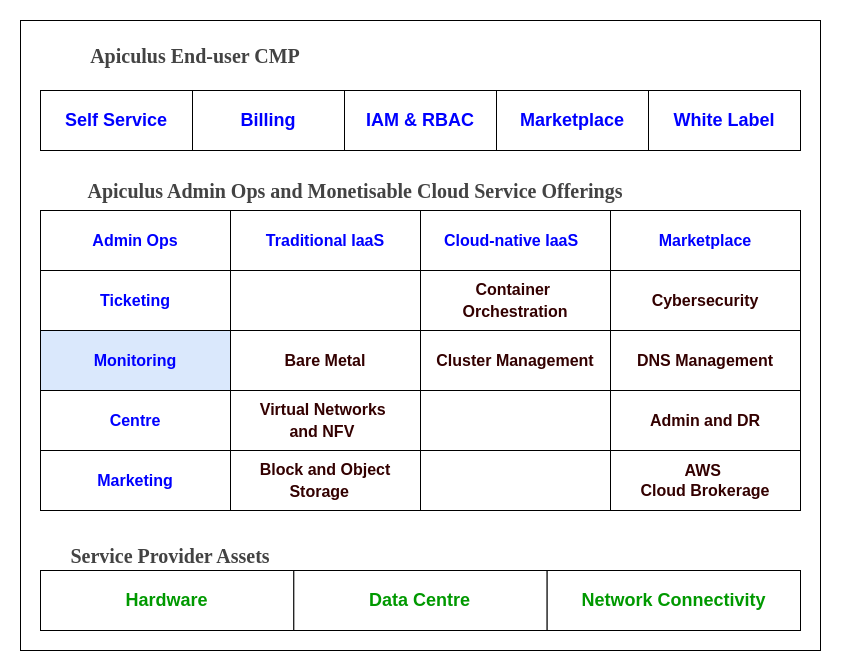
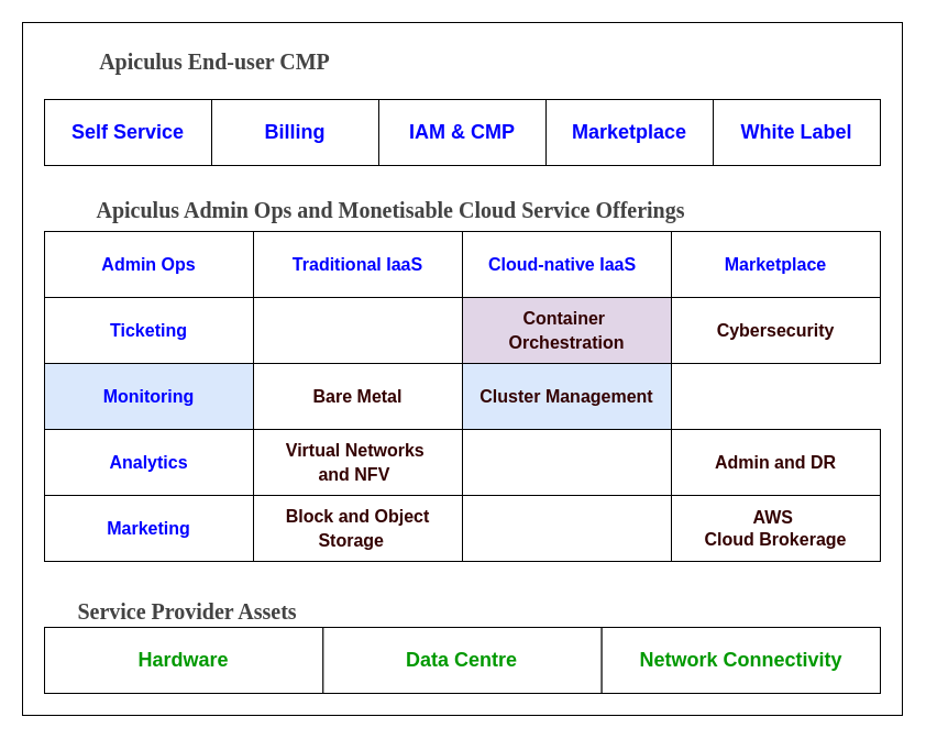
  <mxCell id="0" />
  <mxCell id="1" parent="0" />
  <mxCell id="2" value="" style="group" vertex="1" connectable="0" parent="1"><mxGeometry x="20" y="20" width="800" height="630" as="geometry" /></mxCell>
  <mxCell id="3" value="" style="rounded=0;whiteSpace=wrap;html=1;" parent="2" vertex="1"><mxGeometry width="800" height="630" as="geometry" /></mxCell>
  <mxCell id="4" value="&lt;p style=&quot;box-sizing: border-box; margin-top: 0px; color: rgb(47, 57, 65); text-align: left; background-color: rgb(255, 255, 255); font-size: 20px;&quot;&gt;&lt;span style=&quot;box-sizing: border-box;&quot;&gt;&lt;span style=&quot;box-sizing: border-box; color: rgb(67, 67, 67);&quot;&gt;&lt;font face=&quot;Tahoma&quot; style=&quot;font-size: 20px;&quot;&gt;Apiculus End-user CMP&lt;/font&gt;&lt;/span&gt;&lt;/span&gt;&lt;/p&gt;&lt;div style=&quot;box-sizing: border-box; color: rgb(47, 57, 65); font-family: &amp;quot;Lucida Grande&amp;quot;, &amp;quot;Lucida Sans&amp;quot;, &amp;quot;Lucida Sans Unicode&amp;quot;, sans-serif; font-size: 15px; text-align: left; background-color: rgb(255, 255, 255);&quot;&gt;&lt;/div&gt;" style="text;html=1;align=center;verticalAlign=middle;whiteSpace=wrap;rounded=0;fontStyle=1" parent="2" vertex="1"><mxGeometry x="40" y="35" width="270" height="20" as="geometry" /></mxCell>
  <mxCell id="5" value="&lt;p style=&quot;box-sizing: border-box; margin-top: 0px; text-align: left; background-color: rgb(255, 255, 255); font-size: 20px;&quot;&gt;&lt;font face=&quot;Tahoma&quot; style=&quot;font-size: 20px;&quot; color=&quot;#434343&quot;&gt;Apiculus Admin Ops and Monetisable Cloud Service Offerings&lt;/font&gt;&lt;/p&gt;&lt;div style=&quot;box-sizing: border-box; color: rgb(47, 57, 65); font-family: &amp;quot;Lucida Grande&amp;quot;, &amp;quot;Lucida Sans&amp;quot;, &amp;quot;Lucida Sans Unicode&amp;quot;, sans-serif; font-size: 15px; text-align: left; background-color: rgb(255, 255, 255);&quot;&gt;&lt;/div&gt;" style="text;html=1;align=center;verticalAlign=middle;whiteSpace=wrap;rounded=0;fontStyle=1" parent="2" vertex="1"><mxGeometry x="20" y="170" width="630" height="20" as="geometry" /></mxCell>
  <mxCell id="6" value="" style="group;fontStyle=2" parent="2" vertex="1" connectable="0"><mxGeometry x="20" y="70" width="760" height="60" as="geometry" /></mxCell>
  <mxCell id="7" value="&lt;font color=&quot;#0000ff&quot; style=&quot;font-size: 18px;&quot;&gt;&lt;b&gt;Self Service&lt;/b&gt;&lt;/font&gt;" style="rounded=0;whiteSpace=wrap;html=1;fontStyle=0" parent="6" vertex="1"><mxGeometry width="152" height="60" as="geometry" /></mxCell>
  <mxCell id="8" value="&lt;font style=&quot;font-size: 18px;&quot;&gt;Billing&lt;/font&gt;" style="rounded=0;whiteSpace=wrap;html=1;fontStyle=1;fontColor=#0000FF;fontSize=18;" parent="6" vertex="1"><mxGeometry x="152" width="152" height="60" as="geometry" /></mxCell>
- <mxCell id="9" value="&lt;font style=&quot;font-size: 18px;&quot;&gt;IAM &amp;amp; RBAC&lt;/font&gt;" style="rounded=0;whiteSpace=wrap;html=1;fontStyle=1;fontSize=18;fontColor=#0000FF;" parent="6" vertex="1"><mxGeometry x="304" width="152" height="60" as="geometry" /></mxCell>
+ <mxCell id="9" value="&lt;font style=&quot;font-size: 18px;&quot;&gt;IAM &amp;amp; CMP&lt;/font&gt;" style="rounded=0;whiteSpace=wrap;html=1;fontStyle=1;fontSize=18;fontColor=#0000FF;" parent="6" vertex="1"><mxGeometry x="304" width="152" height="60" as="geometry" /></mxCell>
  <mxCell id="10" value="&lt;b&gt;&lt;span&gt;&lt;font color=&quot;#0000ff&quot; style=&quot;font-size: 18px;&quot;&gt;Marketplace&lt;/font&gt;&lt;/span&gt;&lt;/b&gt;" style="rounded=0;whiteSpace=wrap;html=1;fontStyle=0" parent="6" vertex="1"><mxGeometry x="456.0" width="152" height="60" as="geometry" /></mxCell>
  <mxCell id="11" value="&lt;b&gt;&lt;span&gt;&lt;font style=&quot;font-size: 18px;&quot; color=&quot;#0000ff&quot;&gt;White Label&lt;/font&gt;&lt;/span&gt;&lt;/b&gt;" style="rounded=0;whiteSpace=wrap;html=1;fontStyle=0" parent="6" vertex="1"><mxGeometry x="608" width="152" height="60" as="geometry" /></mxCell>
  <mxCell id="12" value="" style="group;fontStyle=2" parent="2" vertex="1" connectable="0"><mxGeometry x="20" y="190" width="760" height="60" as="geometry" /></mxCell>
  <mxCell id="13" value="&lt;font size=&quot;1&quot; style=&quot;&quot; color=&quot;#0000ff&quot;&gt;&lt;b style=&quot;font-style: normal; font-size: 16px;&quot;&gt;Admin Ops&lt;/b&gt;&lt;/font&gt;" style="rounded=0;whiteSpace=wrap;html=1;fontStyle=2" parent="12" vertex="1"><mxGeometry width="190" height="60" as="geometry" /></mxCell>
  <mxCell id="14" value="&lt;font style=&quot;font-size: 16px;&quot;&gt;Traditional IaaS&lt;/font&gt;" style="rounded=0;whiteSpace=wrap;html=1;fontStyle=1;fontColor=#0000FF;fontSize=18;" parent="12" vertex="1"><mxGeometry x="190" width="190" height="60" as="geometry" /></mxCell>
  <mxCell id="15" value="&lt;font style=&quot;font-size: 16px;&quot;&gt;Cloud-native IaaS&lt;span style=&quot;white-space:pre&quot;&gt;&#09;&lt;/span&gt;&lt;/font&gt;" style="rounded=0;whiteSpace=wrap;html=1;fontStyle=1;fontSize=18;fontColor=#0000FF;" parent="12" vertex="1"><mxGeometry x="380" width="190" height="60" as="geometry" /></mxCell>
  <mxCell id="16" value="&lt;font size=&quot;1&quot; color=&quot;#0000ff&quot;&gt;&lt;b style=&quot;&quot;&gt;&lt;span style=&quot;font-style: normal; font-size: 16px;&quot;&gt;Marketplace&lt;/span&gt;&lt;/b&gt;&lt;/font&gt;" style="rounded=0;whiteSpace=wrap;html=1;fontStyle=2" parent="12" vertex="1"><mxGeometry x="570" width="190" height="60" as="geometry" /></mxCell>
  <mxCell id="17" value="" style="group;fontStyle=0" parent="2" vertex="1" connectable="0"><mxGeometry x="20" y="250" width="760" height="60" as="geometry" /></mxCell>
  <mxCell id="18" value="&lt;font size=&quot;1&quot; color=&quot;#0000ff&quot; style=&quot;&quot;&gt;&lt;b style=&quot;font-size: 16px;&quot;&gt;Ticketing&lt;/b&gt;&lt;/font&gt;" style="rounded=0;whiteSpace=wrap;html=1;fontStyle=0" parent="17" vertex="1"><mxGeometry width="190" height="60" as="geometry" /></mxCell>
- <mxCell id="19" value="&lt;font color=&quot;#330000&quot; style=&quot;font-size: 16px; font-style: normal;&quot;&gt;Container&amp;nbsp;&lt;/font&gt;&lt;div&gt;&lt;font color=&quot;#330000&quot; style=&quot;font-size: 16px; font-style: normal;&quot;&gt;Orchestration&lt;/font&gt;&lt;/div&gt;" style="rounded=0;whiteSpace=wrap;html=1;fontStyle=3;fontSize=18;fontColor=#0000FF;" parent="17" vertex="1"><mxGeometry x="380" width="190" height="60" as="geometry" /></mxCell>
+ <mxCell id="19" value="&lt;font color=&quot;#330000&quot; style=&quot;font-size: 16px; font-style: normal;&quot;&gt;Container&amp;nbsp;&lt;/font&gt;&lt;div&gt;&lt;font color=&quot;#330000&quot; style=&quot;font-size: 16px; font-style: normal;&quot;&gt;Orchestration&lt;/font&gt;&lt;/div&gt;" style="rounded=0;whiteSpace=wrap;html=1;fontStyle=3;fontSize=18;fontColor=#0000FF;fillColor=#e1d5e7;" parent="17" vertex="1"><mxGeometry x="380" width="190" height="60" as="geometry" /></mxCell>
  <mxCell id="20" value="&lt;b style=&quot;&quot;&gt;&lt;font style=&quot;font-size: 16px;&quot; color=&quot;#330000&quot;&gt;Cybersecurity&lt;/font&gt;&lt;/b&gt;" style="rounded=0;whiteSpace=wrap;html=1;" parent="17" vertex="1"><mxGeometry x="570" width="190" height="60" as="geometry" /></mxCell>
  <mxCell id="21" value="" style="group;fontStyle=2" parent="2" vertex="1" connectable="0"><mxGeometry x="20" y="310" width="760" height="60" as="geometry" /></mxCell>
  <mxCell id="22" value="&lt;font size=&quot;1&quot; color=&quot;#0000ff&quot; style=&quot;&quot;&gt;&lt;b style=&quot;font-size: 16px;&quot;&gt;Monitoring&lt;/b&gt;&lt;/font&gt;" style="rounded=0;whiteSpace=wrap;html=1;fontStyle=0;fillColor=#dae8fc;" parent="21" vertex="1"><mxGeometry width="190" height="60" as="geometry" /></mxCell>
  <mxCell id="23" value="&lt;font style=&quot;font-size: 16px;&quot; color=&quot;#330000&quot;&gt;Bare Metal&lt;/font&gt;" style="rounded=0;whiteSpace=wrap;html=1;fontStyle=1;fontColor=#0000FF;fontSize=18;" parent="21" vertex="1"><mxGeometry x="190" width="190" height="60" as="geometry" /></mxCell>
- <mxCell id="24" value="&lt;font style=&quot;font-style: normal; font-size: 16px;&quot; color=&quot;#330000&quot;&gt;Cluster Management&lt;/font&gt;" style="rounded=0;whiteSpace=wrap;html=1;fontStyle=3;fontSize=18;fontColor=#0000FF;" parent="21" vertex="1"><mxGeometry x="380" width="190" height="60" as="geometry" /></mxCell>
- <mxCell id="25" value="&lt;div&gt;&lt;b style=&quot;&quot;&gt;&lt;font style=&quot;font-size: 16px;&quot; color=&quot;#330000&quot;&gt;DNS Management&lt;/font&gt;&lt;/b&gt;&lt;/div&gt;" style="rounded=0;whiteSpace=wrap;html=1;" parent="21" vertex="1"><mxGeometry x="570" width="190" height="60" as="geometry" /></mxCell>
+ <mxCell id="24" value="&lt;font style=&quot;font-style: normal; font-size: 16px;&quot; color=&quot;#330000&quot;&gt;Cluster Management&lt;/font&gt;" style="rounded=0;whiteSpace=wrap;html=1;fontStyle=3;fontSize=18;fontColor=#0000FF;fillColor=#dae8fc;" parent="21" vertex="1"><mxGeometry x="380" width="190" height="60" as="geometry" /></mxCell>
  <mxCell id="26" value="" style="group;fontStyle=0" parent="2" vertex="1" connectable="0"><mxGeometry x="20" y="370" width="760" height="60" as="geometry" /></mxCell>
- <mxCell id="27" value="&lt;font size=&quot;1&quot; style=&quot;&quot; color=&quot;#0000ff&quot;&gt;&lt;b style=&quot;font-size: 16px; font-style: normal;&quot;&gt;Centre&lt;/b&gt;&lt;/font&gt;" style="rounded=0;whiteSpace=wrap;html=1;fontStyle=2" parent="26" vertex="1"><mxGeometry width="190" height="60" as="geometry" /></mxCell>
+ <mxCell id="27" value="&lt;font size=&quot;1&quot; style=&quot;&quot; color=&quot;#0000ff&quot;&gt;&lt;b style=&quot;font-size: 16px; font-style: normal;&quot;&gt;Analytics&lt;/b&gt;&lt;/font&gt;" style="rounded=0;whiteSpace=wrap;html=1;fontStyle=2" parent="26" vertex="1"><mxGeometry width="190" height="60" as="geometry" /></mxCell>
  <mxCell id="28" value="&lt;font style=&quot;font-style: normal; font-size: 16px;&quot; color=&quot;#330000&quot;&gt;Virtual Networks&amp;nbsp;&lt;/font&gt;&lt;div&gt;&lt;font style=&quot;font-style: normal; font-size: 16px;&quot; color=&quot;#330000&quot;&gt;and NFV&lt;span style=&quot;white-space:pre&quot;&gt;&#09;&lt;/span&gt;&lt;/font&gt;&lt;/div&gt;" style="rounded=0;whiteSpace=wrap;html=1;fontStyle=3;fontColor=#0000FF;fontSize=18;" parent="26" vertex="1"><mxGeometry x="190" width="190" height="60" as="geometry" /></mxCell>
  <mxCell id="29" value="" style="rounded=0;whiteSpace=wrap;html=1;fontStyle=3;fontSize=18;fontColor=#0000FF;" parent="26" vertex="1"><mxGeometry x="380" width="190" height="60" as="geometry" /></mxCell>
  <mxCell id="30" value="&lt;b style=&quot;&quot;&gt;&lt;font style=&quot;font-size: 16px;&quot; color=&quot;#330000&quot;&gt;Admin and DR&lt;/font&gt;&lt;/b&gt;" style="rounded=0;whiteSpace=wrap;html=1;" parent="26" vertex="1"><mxGeometry x="570" width="190" height="60" as="geometry" /></mxCell>
  <mxCell id="31" value="" style="group;fontStyle=0" parent="2" vertex="1" connectable="0"><mxGeometry x="20" y="430" width="760" height="60" as="geometry" /></mxCell>
  <mxCell id="32" value="&lt;font size=&quot;1&quot; style=&quot;&quot; color=&quot;#0000ff&quot;&gt;&lt;b style=&quot;font-size: 16px; font-style: normal;&quot;&gt;Marketing&lt;/b&gt;&lt;/font&gt;" style="rounded=0;whiteSpace=wrap;html=1;fontStyle=2" parent="31" vertex="1"><mxGeometry width="190" height="60" as="geometry" /></mxCell>
  <mxCell id="33" value="&lt;font style=&quot;font-style: normal; font-size: 16px;&quot; color=&quot;#330000&quot;&gt;Block and Object Storage&lt;span style=&quot;white-space:pre&quot;&gt;&#09;&lt;/span&gt;&lt;/font&gt;" style="rounded=0;whiteSpace=wrap;html=1;fontStyle=3;fontColor=#0000FF;fontSize=18;" parent="31" vertex="1"><mxGeometry x="190" width="190" height="60" as="geometry" /></mxCell>
  <mxCell id="34" value="" style="rounded=0;whiteSpace=wrap;html=1;fontStyle=3;fontSize=18;fontColor=#0000FF;" parent="31" vertex="1"><mxGeometry x="380" width="190" height="60" as="geometry" /></mxCell>
  <mxCell id="35" value="&lt;div&gt;&lt;b style=&quot;&quot;&gt;&lt;font style=&quot;font-size: 16px;&quot; color=&quot;#330000&quot;&gt;AWS&amp;nbsp;&lt;/font&gt;&lt;/b&gt;&lt;/div&gt;&lt;div&gt;&lt;b style=&quot;&quot;&gt;&lt;font style=&quot;font-size: 16px;&quot; color=&quot;#330000&quot;&gt;Cloud Brokerage&lt;/font&gt;&lt;/b&gt;&lt;/div&gt;" style="rounded=0;whiteSpace=wrap;html=1;" parent="31" vertex="1"><mxGeometry x="570" width="190" height="60" as="geometry" /></mxCell>
  <mxCell id="36" value="" style="group" parent="2" vertex="1" connectable="0"><mxGeometry x="20" y="550" width="760" height="60" as="geometry" /></mxCell>
  <mxCell id="37" value="&lt;font color=&quot;#009900&quot; style=&quot;font-size: 18px;&quot;&gt;&lt;b style=&quot;font-style: normal;&quot;&gt;Hardware&lt;/b&gt;&lt;/font&gt;" style="rounded=0;whiteSpace=wrap;html=1;fontStyle=2" parent="36" vertex="1"><mxGeometry width="253.333" height="60" as="geometry" /></mxCell>
  <mxCell id="38" value="&lt;font style=&quot;font-style: normal;&quot; color=&quot;#009900&quot;&gt;Data Centre&lt;/font&gt;" style="rounded=0;whiteSpace=wrap;html=1;fontStyle=3;fontColor=#0000FF;fontSize=18;" parent="36" vertex="1"><mxGeometry x="253.333" width="253.333" height="60" as="geometry" /></mxCell>
  <mxCell id="39" value="&lt;font style=&quot;font-style: normal;&quot; color=&quot;#009900&quot;&gt;Network Connectivity&lt;/font&gt;" style="rounded=0;whiteSpace=wrap;html=1;fontStyle=3;fontSize=18;fontColor=#0000FF;" parent="36" vertex="1"><mxGeometry x="506.667" width="253.333" height="60" as="geometry" /></mxCell>
  <mxCell id="40" value="&lt;p style=&quot;box-sizing: border-box; margin-top: 0px; text-align: left; background-color: rgb(255, 255, 255);&quot;&gt;&lt;font face=&quot;Tahoma&quot; size=&quot;1&quot; color=&quot;#434343&quot;&gt;&lt;span style=&quot;font-size: 20px;&quot;&gt;Service Provider Assets&lt;/span&gt;&lt;/font&gt;&lt;/p&gt;&lt;div style=&quot;box-sizing: border-box; color: rgb(47, 57, 65); font-family: &amp;quot;Lucida Grande&amp;quot;, &amp;quot;Lucida Sans&amp;quot;, &amp;quot;Lucida Sans Unicode&amp;quot;, sans-serif; font-size: 15px; text-align: left; background-color: rgb(255, 255, 255);&quot;&gt;&lt;/div&gt;" style="text;html=1;align=center;verticalAlign=middle;whiteSpace=wrap;rounded=0;fontStyle=1" parent="2" vertex="1"><mxGeometry x="20" y="526" width="260" height="30" as="geometry" /></mxCell>
